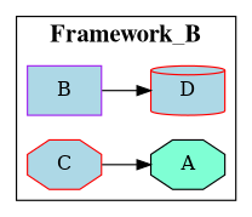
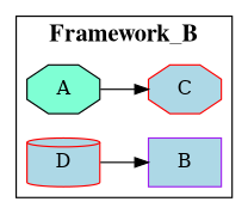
  digraph {
    rankdir=LR
    node [color=red fillcolor=lightblue shape=octagon style=filled]
    edge [constraint=true]
    n1 [color=black fillcolor=aquamarine label=A]
    n2 [color=purple label=B shape=box]
    n3 [label=C]
    n4 [label=D shape=cylinder]
    subgraph cluster_1 {
      fontname="times bold"
      fontsize=18
      label=Framework_B
      n1
      n2
      n3
      n4
    }
-   n3 -> n1
-   n2 -> n4
+   n1 -> n3
+   n4 -> n2
  }
